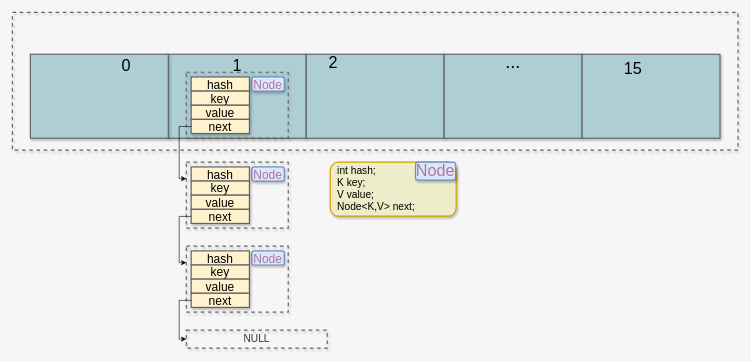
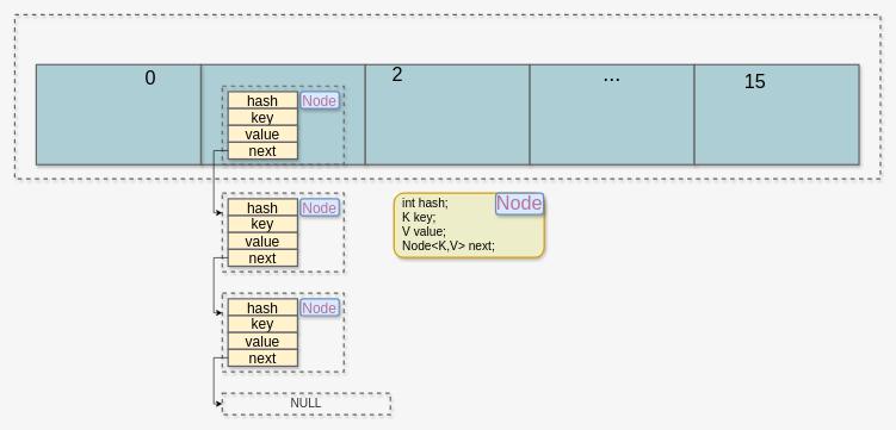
  <mxCell id="0" />
  <mxCell id="1" parent="0" />
  <mxCell id="2" value="" style="rounded=0;whiteSpace=wrap;html=1;shadow=1;sketch=0;strokeColor=#666666;strokeWidth=2;fillColor=#ADCED4;gradientColor=none;fontSize=17;fontColor=#333333;align=center;" parent="1" vertex="1"><mxGeometry x="280" y="90" width="230" height="140" as="geometry" /></mxCell>
  <mxCell id="3" value="" style="rounded=0;whiteSpace=wrap;html=1;shadow=1;sketch=0;strokeColor=#60636A;strokeWidth=2;gradientColor=none;fontSize=17;fillColor=none;dashed=1;" parent="1" vertex="1"><mxGeometry x="20" y="20" width="1210" height="230" as="geometry" /></mxCell>
  <mxCell id="4" value="" style="rounded=0;whiteSpace=wrap;html=1;shadow=1;sketch=0;strokeColor=#666666;strokeWidth=2;fillColor=#ADCED4;gradientColor=none;fontSize=17;fontColor=#333333;align=center;" parent="1" vertex="1"><mxGeometry x="50" y="90" width="230" height="140" as="geometry" /></mxCell>
  <mxCell id="5" value="" style="rounded=0;whiteSpace=wrap;html=1;shadow=1;sketch=0;strokeColor=#666666;strokeWidth=2;fillColor=#ADCED4;gradientColor=none;fontSize=17;fontColor=#333333;align=center;" parent="1" vertex="1"><mxGeometry x="510" y="90" width="230" height="140" as="geometry" /></mxCell>
  <mxCell id="6" value="" style="rounded=0;whiteSpace=wrap;html=1;shadow=1;sketch=0;strokeColor=#666666;strokeWidth=2;fillColor=#ADCED4;gradientColor=none;fontSize=17;fontColor=#333333;align=center;" parent="1" vertex="1"><mxGeometry x="740" y="90" width="230" height="140" as="geometry" /></mxCell>
- <mxCell id="7" value="1" style="text;html=1;strokeColor=none;fillColor=none;align=center;verticalAlign=middle;whiteSpace=wrap;rounded=0;shadow=1;glass=0;sketch=0;fontSize=27;" parent="1" vertex="1"><mxGeometry x="375" y="100" width="40" height="20" as="geometry" /></mxCell>
  <mxCell id="8" value="0" style="text;html=1;strokeColor=none;fillColor=none;align=center;verticalAlign=middle;whiteSpace=wrap;rounded=0;shadow=1;glass=0;sketch=0;fontSize=27;" parent="1" vertex="1"><mxGeometry x="190" y="100" width="40" height="20" as="geometry" /></mxCell>
  <mxCell id="9" value="2" style="text;html=1;strokeColor=none;fillColor=none;align=center;verticalAlign=middle;whiteSpace=wrap;rounded=0;shadow=1;glass=0;sketch=0;fontSize=27;" parent="1" vertex="1"><mxGeometry x="535" y="95" width="40" height="20" as="geometry" /></mxCell>
  <mxCell id="10" value="" style="rounded=0;whiteSpace=wrap;html=1;shadow=1;sketch=0;strokeColor=#666666;strokeWidth=2;fillColor=#ADCED4;gradientColor=none;fontSize=17;fontColor=#333333;align=center;" parent="1" vertex="1"><mxGeometry x="970" y="90" width="230" height="140" as="geometry" /></mxCell>
  <mxCell id="11" value="..." style="text;html=1;strokeColor=none;fillColor=none;align=center;verticalAlign=middle;whiteSpace=wrap;rounded=0;shadow=1;glass=0;sketch=0;fontSize=30;horizontal=1;labelPosition=center;verticalLabelPosition=middle;spacing=0;spacingTop=0;spacingBottom=17;" parent="1" vertex="1"><mxGeometry x="835" y="100" width="40" height="20" as="geometry" /></mxCell>
  <mxCell id="12" value="15" style="text;html=1;strokeColor=none;fillColor=none;align=center;verticalAlign=middle;whiteSpace=wrap;rounded=0;shadow=1;glass=0;sketch=0;fontSize=27;" parent="1" vertex="1"><mxGeometry x="1035" y="105" width="40" height="20" as="geometry" /></mxCell>
  <mxCell id="13" value="" style="group;fillColor=#ffffff;" vertex="1" connectable="0" parent="1"><mxGeometry x="550" y="270" width="210" height="90" as="geometry" /></mxCell>
  <mxCell id="14" value="int hash;&lt;br&gt;K key;&lt;br&gt;V value;&lt;br&gt;Node&amp;lt;K,V&amp;gt; next;" style="text;html=1;strokeColor=#d79b00;align=left;verticalAlign=middle;whiteSpace=wrap;rounded=1;shadow=1;sketch=0;fontSize=17;horizontal=1;spacingTop=0;spacingLeft=10;fillColor=#EDEEC9;strokeWidth=2;glass=0;" vertex="1" parent="13"><mxGeometry width="210" height="90" as="geometry" /></mxCell>
  <mxCell id="15" value="Node" style="text;html=1;fillColor=#dae8fc;align=center;verticalAlign=middle;whiteSpace=wrap;rounded=1;shadow=1;glass=0;sketch=0;fontSize=27;labelBorderColor=none;strokeColor=#6c8ebf;strokeWidth=2;fontColor=#B5739D;" vertex="1" parent="13"><mxGeometry x="142.227" width="66.818" height="30" as="geometry" /></mxCell>
  <mxCell id="16" value="" style="group" vertex="1" connectable="0" parent="1"><mxGeometry x="310" y="120" width="170" height="110" as="geometry" /></mxCell>
  <mxCell id="17" value="" style="rounded=0;whiteSpace=wrap;html=1;shadow=1;sketch=0;strokeColor=#666666;strokeWidth=2;gradientColor=none;fontSize=17;fontColor=#333333;align=center;fillColor=none;dashed=1;" vertex="1" parent="16"><mxGeometry width="170" height="110" as="geometry" /></mxCell>
  <mxCell id="18" value="Node" style="text;html=1;fillColor=#dae8fc;align=center;verticalAlign=middle;whiteSpace=wrap;rounded=1;shadow=1;glass=0;sketch=0;fontSize=20;labelBorderColor=none;strokeColor=#6c8ebf;strokeWidth=2;fontColor=#B5739D;" vertex="1" parent="16"><mxGeometry x="109.284" y="7.857" width="54.091" height="23.571" as="geometry" /></mxCell>
  <mxCell id="19" value="hash" style="text;html=1;fillColor=#fff2cc;align=center;verticalAlign=middle;whiteSpace=wrap;rounded=0;shadow=1;glass=0;sketch=0;fontSize=20;labelBorderColor=none;strokeWidth=2;strokeColor=#60636A;" vertex="1" parent="16"><mxGeometry x="8.095" y="7.857" width="97.143" height="23.571" as="geometry" /></mxCell>
  <mxCell id="20" value="key" style="text;html=1;fillColor=#fff2cc;align=center;verticalAlign=middle;whiteSpace=wrap;rounded=0;shadow=1;glass=0;sketch=0;fontSize=20;labelBorderColor=none;strokeColor=#60636A;strokeWidth=2;fontColor=#000000;" vertex="1" parent="16"><mxGeometry x="8.095" y="31.429" width="97.143" height="23.571" as="geometry" /></mxCell>
  <mxCell id="21" value="value" style="text;html=1;fillColor=#fff2cc;align=center;verticalAlign=middle;whiteSpace=wrap;rounded=0;shadow=1;glass=0;sketch=0;fontSize=20;labelBorderColor=none;strokeColor=#60636A;strokeWidth=2;fontColor=#000000;" vertex="1" parent="16"><mxGeometry x="8.095" y="55" width="97.143" height="23.571" as="geometry" /></mxCell>
  <mxCell id="22" value="next" style="text;html=1;fillColor=#fff2cc;align=center;verticalAlign=middle;whiteSpace=wrap;rounded=0;shadow=1;glass=0;sketch=0;fontSize=20;labelBorderColor=none;strokeColor=#60636A;strokeWidth=2;fontColor=#000000;" vertex="1" parent="16"><mxGeometry x="8.095" y="78.571" width="97.143" height="23.571" as="geometry" /></mxCell>
  <mxCell id="23" value="" style="group" vertex="1" connectable="0" parent="1"><mxGeometry x="310" y="270" width="170" height="110" as="geometry" /></mxCell>
  <mxCell id="24" value="" style="rounded=0;whiteSpace=wrap;html=1;shadow=1;sketch=0;strokeColor=#666666;strokeWidth=2;gradientColor=none;fontSize=17;fontColor=#333333;align=center;fillColor=none;dashed=1;" vertex="1" parent="23"><mxGeometry width="170" height="110" as="geometry" /></mxCell>
  <mxCell id="25" value="Node" style="text;html=1;fillColor=#dae8fc;align=center;verticalAlign=middle;whiteSpace=wrap;rounded=1;shadow=1;glass=0;sketch=0;fontSize=20;labelBorderColor=none;strokeColor=#6c8ebf;strokeWidth=2;fontColor=#B5739D;" vertex="1" parent="23"><mxGeometry x="109.284" y="7.857" width="54.091" height="23.571" as="geometry" /></mxCell>
  <mxCell id="26" value="hash" style="text;html=1;fillColor=#fff2cc;align=center;verticalAlign=middle;whiteSpace=wrap;rounded=0;shadow=1;glass=0;sketch=0;fontSize=20;labelBorderColor=none;strokeWidth=2;strokeColor=#60636A;" vertex="1" parent="23"><mxGeometry x="8.095" y="7.857" width="97.143" height="23.571" as="geometry" /></mxCell>
  <mxCell id="27" value="key" style="text;html=1;fillColor=#fff2cc;align=center;verticalAlign=middle;whiteSpace=wrap;rounded=0;shadow=1;glass=0;sketch=0;fontSize=20;labelBorderColor=none;strokeColor=#60636A;strokeWidth=2;fontColor=#000000;" vertex="1" parent="23"><mxGeometry x="8.095" y="31.429" width="97.143" height="23.571" as="geometry" /></mxCell>
  <mxCell id="28" value="value" style="text;html=1;fillColor=#fff2cc;align=center;verticalAlign=middle;whiteSpace=wrap;rounded=0;shadow=1;glass=0;sketch=0;fontSize=20;labelBorderColor=none;strokeColor=#60636A;strokeWidth=2;fontColor=#000000;" vertex="1" parent="23"><mxGeometry x="8.095" y="55" width="97.143" height="23.571" as="geometry" /></mxCell>
  <mxCell id="29" value="next" style="text;html=1;fillColor=#fff2cc;align=center;verticalAlign=middle;whiteSpace=wrap;rounded=0;shadow=1;glass=0;sketch=0;fontSize=20;labelBorderColor=none;strokeColor=#60636A;strokeWidth=2;fontColor=#000000;" vertex="1" parent="23"><mxGeometry x="8.095" y="78.571" width="97.143" height="23.571" as="geometry" /></mxCell>
  <mxCell id="30" value="" style="group" vertex="1" connectable="0" parent="1"><mxGeometry x="310" y="410" width="170" height="110" as="geometry" /></mxCell>
  <mxCell id="31" value="" style="rounded=0;whiteSpace=wrap;html=1;shadow=1;sketch=0;strokeColor=#666666;strokeWidth=2;gradientColor=none;fontSize=17;fontColor=#333333;align=center;fillColor=none;dashed=1;" vertex="1" parent="30"><mxGeometry width="170" height="110" as="geometry" /></mxCell>
  <mxCell id="32" value="Node" style="text;html=1;fillColor=#dae8fc;align=center;verticalAlign=middle;whiteSpace=wrap;rounded=1;shadow=1;glass=0;sketch=0;fontSize=20;labelBorderColor=none;strokeColor=#6c8ebf;strokeWidth=2;fontColor=#B5739D;" vertex="1" parent="30"><mxGeometry x="109.284" y="7.857" width="54.091" height="23.571" as="geometry" /></mxCell>
  <mxCell id="33" value="hash" style="text;html=1;fillColor=#fff2cc;align=center;verticalAlign=middle;whiteSpace=wrap;rounded=0;shadow=1;glass=0;sketch=0;fontSize=20;labelBorderColor=none;strokeWidth=2;strokeColor=#60636A;" vertex="1" parent="30"><mxGeometry x="8.095" y="7.857" width="97.143" height="23.571" as="geometry" /></mxCell>
  <mxCell id="34" value="key" style="text;html=1;fillColor=#fff2cc;align=center;verticalAlign=middle;whiteSpace=wrap;rounded=0;shadow=1;glass=0;sketch=0;fontSize=20;labelBorderColor=none;strokeColor=#60636A;strokeWidth=2;fontColor=#000000;" vertex="1" parent="30"><mxGeometry x="8.095" y="31.429" width="97.143" height="23.571" as="geometry" /></mxCell>
  <mxCell id="35" value="value" style="text;html=1;fillColor=#fff2cc;align=center;verticalAlign=middle;whiteSpace=wrap;rounded=0;shadow=1;glass=0;sketch=0;fontSize=20;labelBorderColor=none;strokeColor=#60636A;strokeWidth=2;fontColor=#000000;" vertex="1" parent="30"><mxGeometry x="8.095" y="55" width="97.143" height="23.571" as="geometry" /></mxCell>
  <mxCell id="36" value="next" style="text;html=1;fillColor=#fff2cc;align=center;verticalAlign=middle;whiteSpace=wrap;rounded=0;shadow=1;glass=0;sketch=0;fontSize=20;labelBorderColor=none;strokeColor=#60636A;strokeWidth=2;fontColor=#000000;" vertex="1" parent="30"><mxGeometry x="8.095" y="78.571" width="97.143" height="23.571" as="geometry" /></mxCell>
  <mxCell id="37" style="edgeStyle=orthogonalEdgeStyle;rounded=0;orthogonalLoop=1;jettySize=auto;html=1;exitX=0;exitY=0.5;exitDx=0;exitDy=0;entryX=0;entryY=0.25;entryDx=0;entryDy=0;fontSize=20;" edge="1" parent="1" source="22" target="24"><mxGeometry relative="1" as="geometry" /></mxCell>
  <mxCell id="38" style="edgeStyle=orthogonalEdgeStyle;rounded=0;orthogonalLoop=1;jettySize=auto;html=1;exitX=0;exitY=0.5;exitDx=0;exitDy=0;entryX=0;entryY=0.25;entryDx=0;entryDy=0;fontSize=20;" edge="1" parent="1" source="29" target="31"><mxGeometry relative="1" as="geometry" /></mxCell>
  <mxCell id="39" value="NULL" style="rounded=0;whiteSpace=wrap;html=1;shadow=1;dashed=1;strokeColor=#666666;fillColor=none;fontSize=17;fontColor=#333333;strokeWidth=2;sketch=0;" vertex="1" parent="1"><mxGeometry x="310" y="550" width="235" height="30" as="geometry" /></mxCell>
  <mxCell id="40" style="edgeStyle=orthogonalEdgeStyle;rounded=0;orthogonalLoop=1;jettySize=auto;html=1;exitX=0;exitY=0.5;exitDx=0;exitDy=0;entryX=0;entryY=0.5;entryDx=0;entryDy=0;fontSize=20;" edge="1" parent="1" source="36" target="39"><mxGeometry relative="1" as="geometry" /></mxCell>
